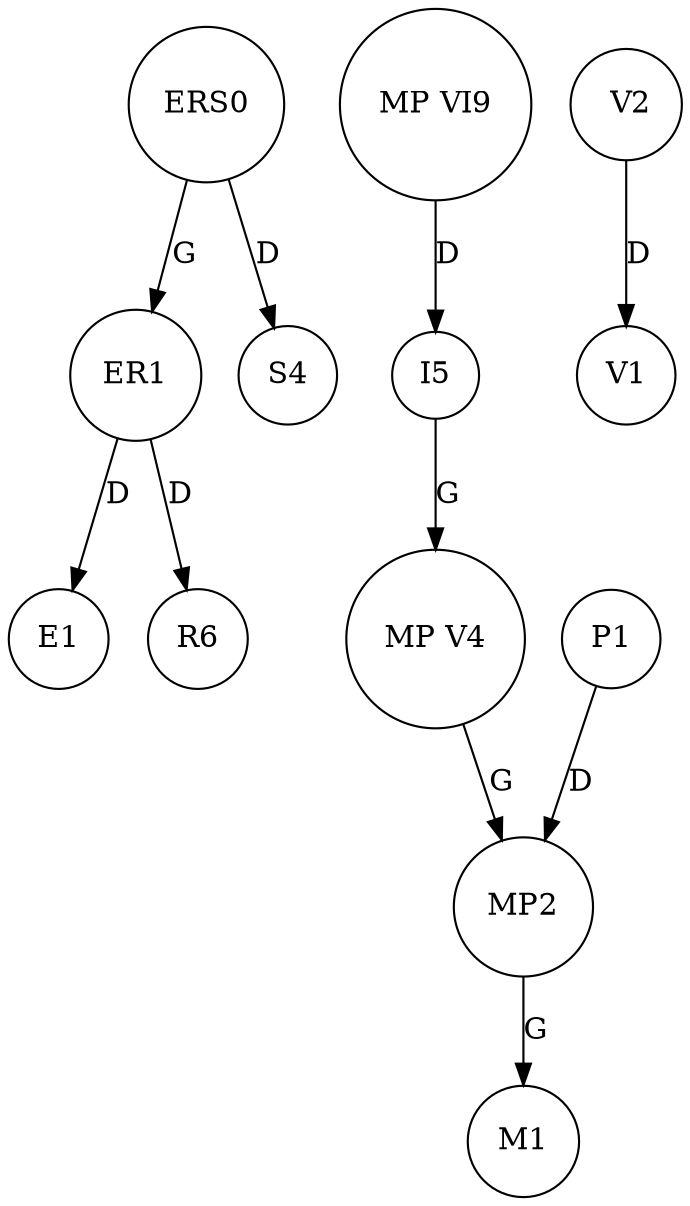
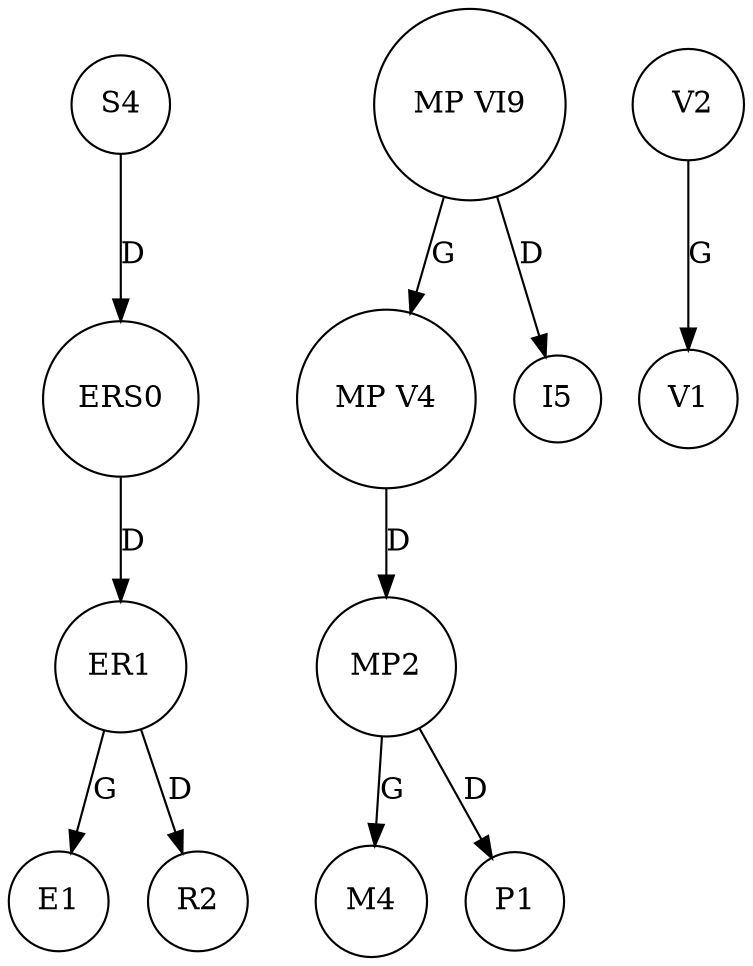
  digraph {
    node [shape=circle]
    n1 [label=ERS0]
    n2 [label=ER1]
    n3 [label=S4]
    n4 [label="MP VI9"]
    n5 [label="MP V4"]
    n6 [label=I5]
    n7 [label=E1]
-   n8 [label=R6]
+   n8 [label=R2]
    n9 [label=MP2]
-   n10 [label=M1]
+   n10 [label=M4]
    n11 [label=P1]
    n12 [label=" V2"]
    n13 [label=V1]
-   n1 -> n2 [label=G]
-   n1 -> n3 [label=D]
-   n2 -> n7 [label=D]
+   n1 -> n2 [label=D]
+   n3 -> n1 [label=D]
+   n2 -> n7 [label=G]
    n2 -> n8 [label=D]
-   n6 -> n5 [label=G]
+   n4 -> n5 [label=G]
    n4 -> n6 [label=D]
-   n5 -> n9 [label=G]
+   n5 -> n9 [label=D]
    n9 -> n10 [label=G]
-   n11 -> n9 [label=D]
-   n12 -> n13 [label=D]
+   n9 -> n11 [label=D]
+   n12 -> n13 [label=G]
  }
